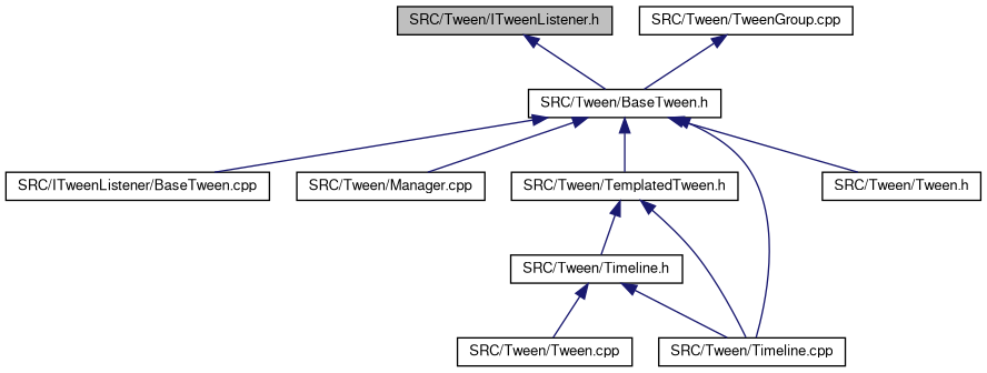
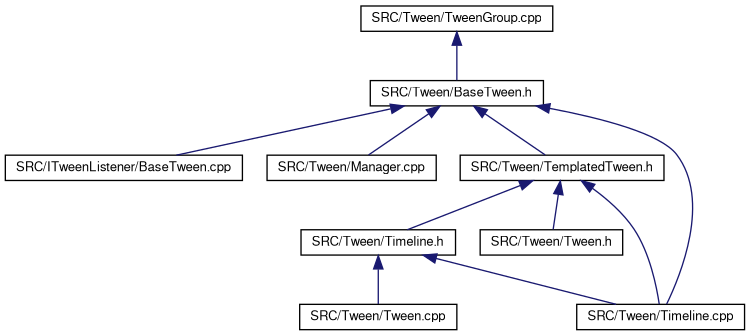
  digraph {
    node [color=black fontname=FreeSans fontsize=10 shape=record]
    edge [color=midnightblue dir=back fontname=FreeSans fontsize=10 labelfontname=FreeSans labelfontsize=10 style=solid]
-   n1 [fillcolor=grey75 fontcolor=black height=0.2 label="SRC/Tween/ITweenListener.h" style=filled width=0.4]
    n2 [height=0.2 label="SRC/Tween/BaseTween.h" width=0.4]
    n3 [height=0.2 label="SRC/ITweenListener/BaseTween.cpp" width=0.4]
    n4 [height=0.2 label="SRC/Tween/Manager.cpp" width=0.4]
    n5 [height=0.2 label="SRC/Tween/TemplatedTween.h" width=0.4]
    n6 [height=0.2 label="SRC/Tween/Timeline.cpp" width=0.4]
    n7 [height=0.2 label="SRC/Tween/Timeline.h" width=0.4]
    n8 [height=0.2 label="SRC/Tween/Tween.h" width=0.4]
    n9 [height=0.2 label="SRC/Tween/TweenGroup.cpp" width=0.4]
    n10 [height=0.2 label="SRC/Tween/Tween.cpp" width=0.4]
-   n1 -> n2
    n2 -> n3
    n2 -> n4
    n2 -> n5
    n2 -> n6
    n5 -> n6
    n5 -> n7
-   n2 -> n8
+   n5 -> n8
    n7 -> n6
    n7 -> n10
    n9 -> n2
  }
